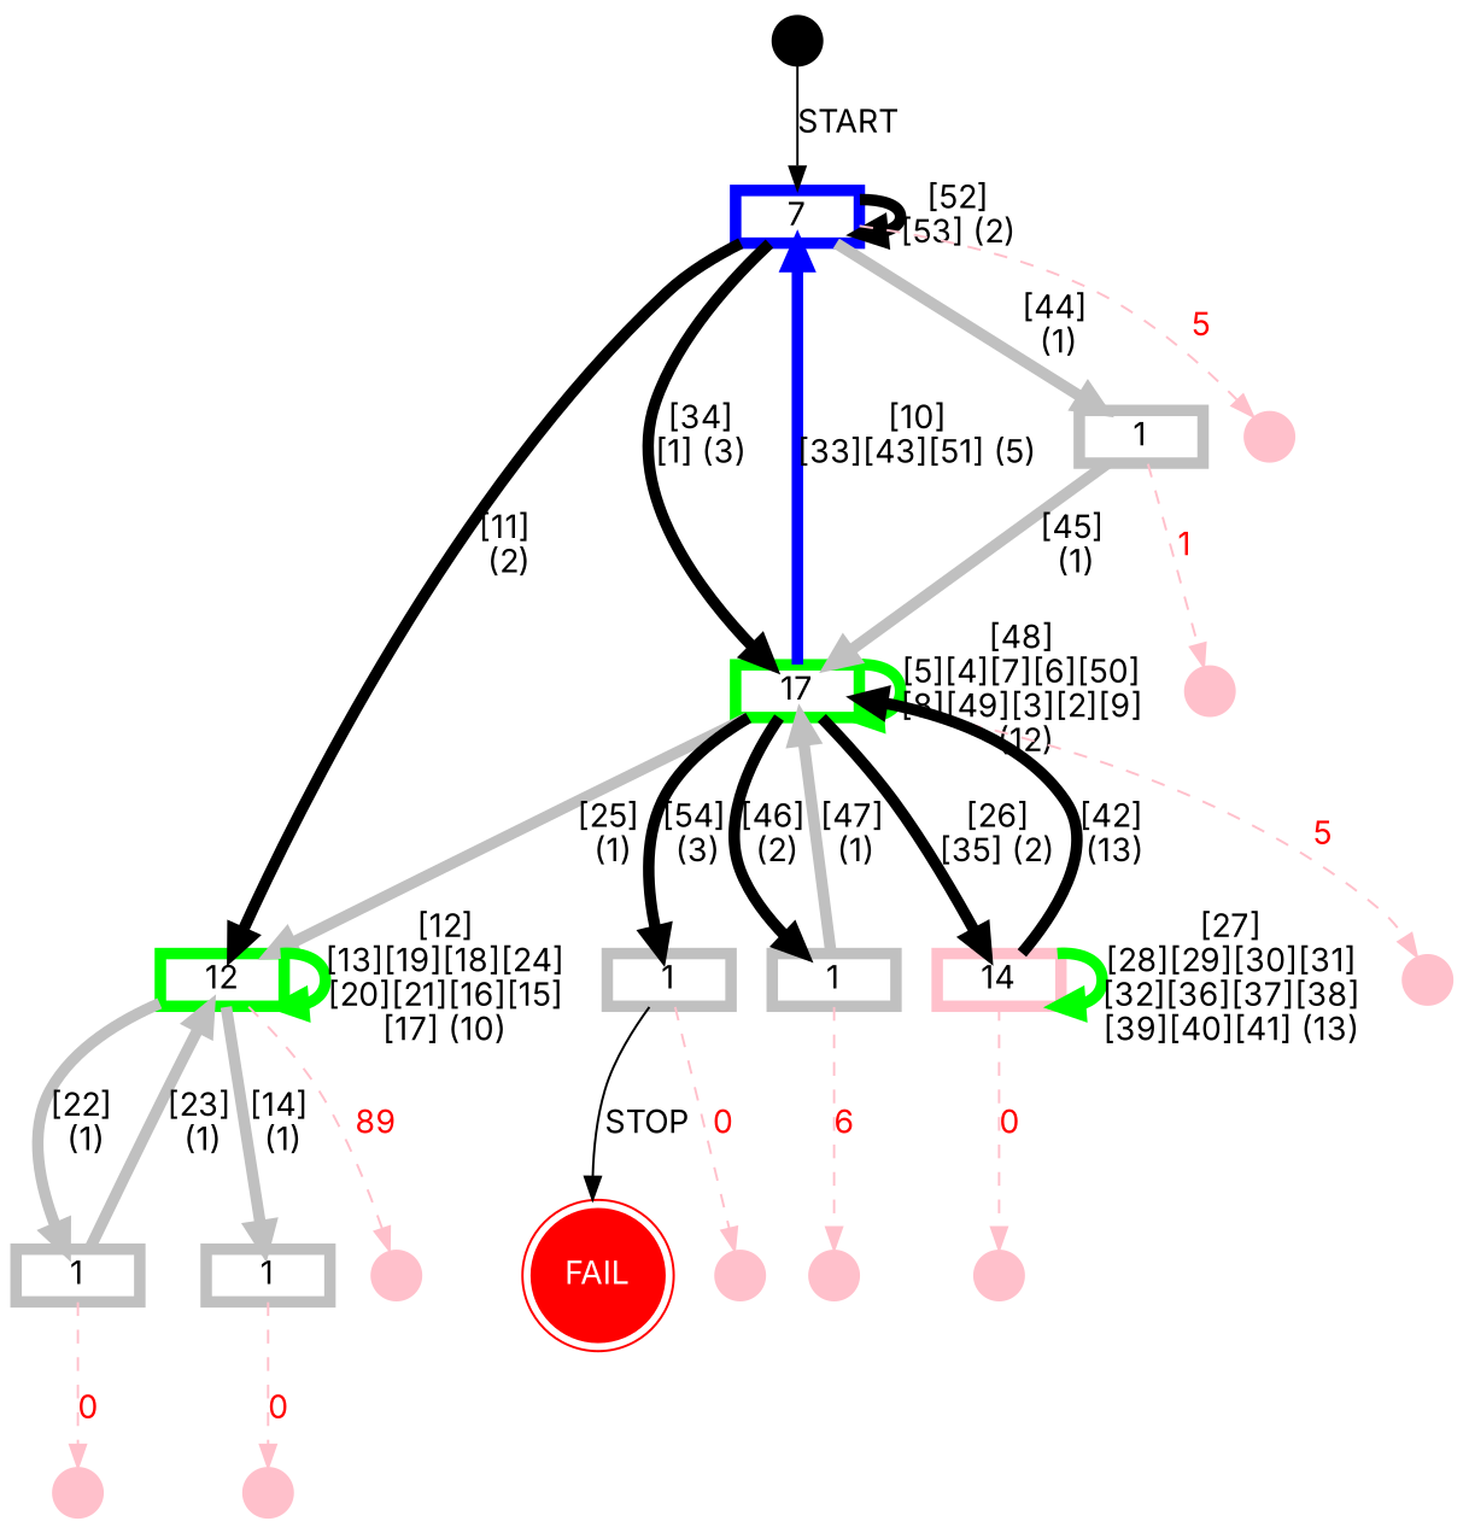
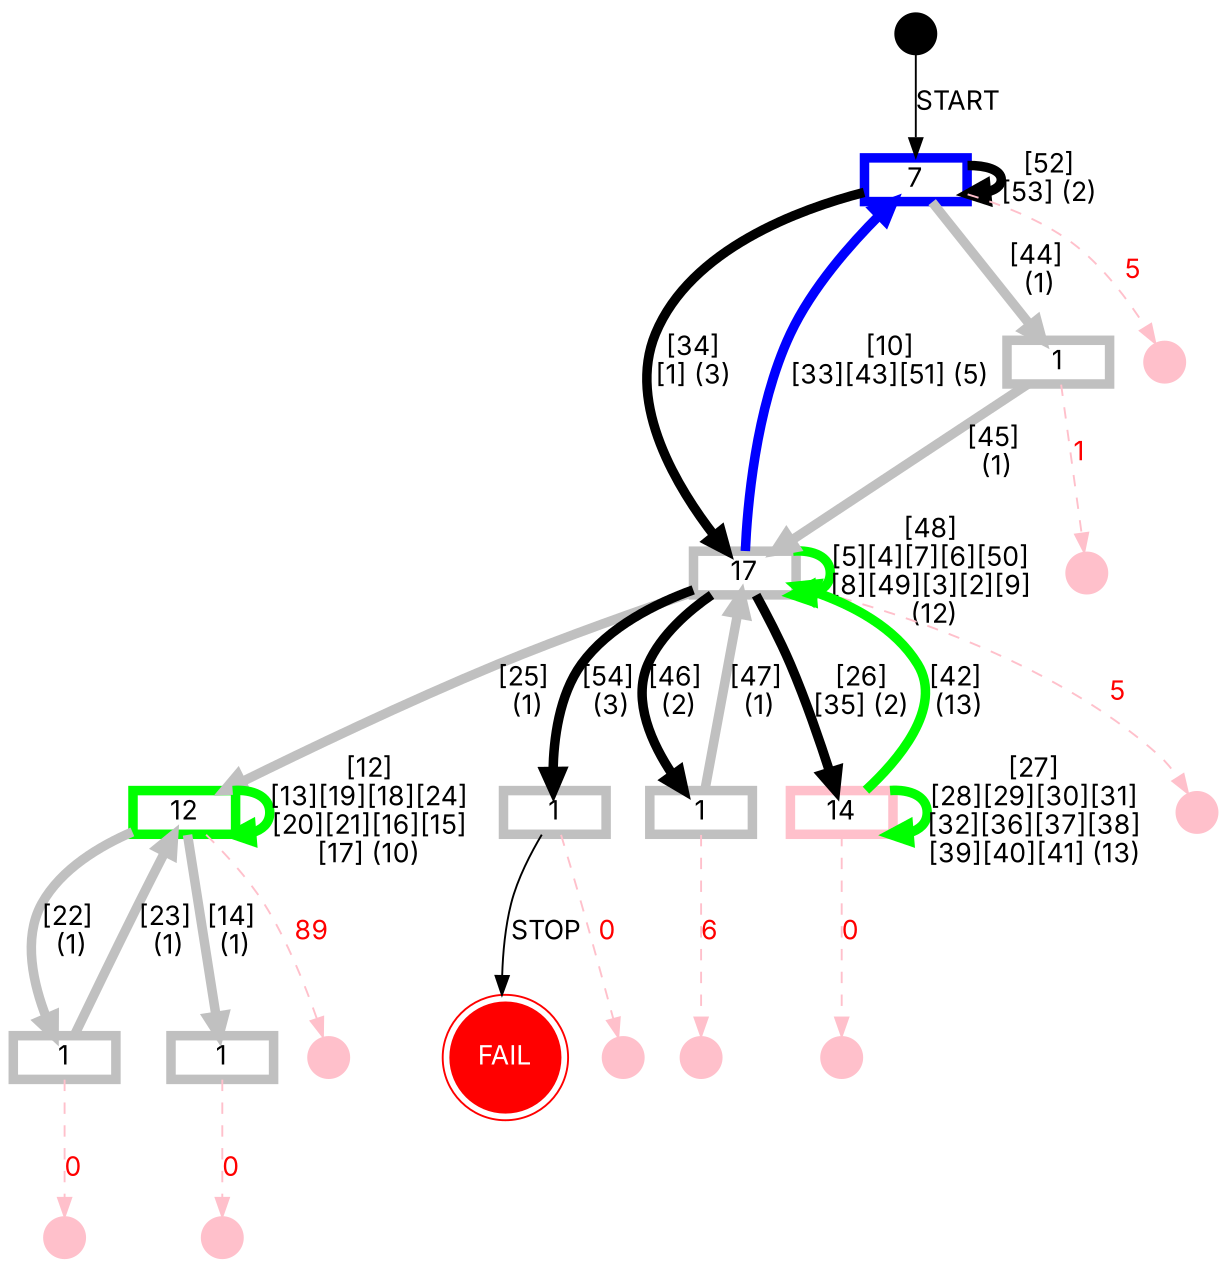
  digraph {
    fontname=Inter
    rankdir=TB
    node [color=pink fontname=Inter shape=point style=solid fixedsize=false fontcolor=black]
    edge [color=pink fontname=Inter style=solid penwidth=5]
    ENTRY [color=black height=0.3 fixedsize="" fontcolor=""]
    n2 [color=blue height=0.3 label=7 penwidth=5 shape=rect]
-   n3 [color=green height=0.3 label=17 penwidth=5 shape=rect]
+   n3 [color=grey height=0.3 label=17 penwidth=5 shape=rect]
    n4 [color=green height=0.3 label=12 penwidth=5 shape=rect]
    n5 [color=grey height=0.3 label=1 penwidth=5 shape=rect]
    uSRit234j1891698045338 [fontcolor=pink height=0.3]
    n7 [color=grey height=0.3 label=1 penwidth=5 shape=rect]
    n8 [color=grey height=0.3 label=1 penwidth=5 shape=rect]
    n9 [height=0.3 label=14 penwidth=5 shape=rect]
    uSR1nd9x6414e2307877123 [fontcolor=pink height=0.3]
    FAIL [color=red fontcolor=white height=0.8 shape=doublecircle style=filled]
    uSR000 [fontcolor=pink height=0.3]
    uSR1k3pzxt23d1115512589 [fontcolor=pink height=0.3]
    uSR14tsk4l1752632078229 [fontcolor=pink height=0.3]
    n15 [color=grey height=0.3 label=1 penwidth=5 shape=rect]
    uSR1pdx4n65f6934260831 [fontcolor=pink height=0.3]
    n17 [color=grey height=0.3 label=1 penwidth=5 shape=rect]
    uSRz4yekg58338414550 [fontcolor=pink height=0.3]
    uSR1p9jdci5962984250078 [fontcolor=pink height=0.3]
    uSR1oz6mhf2423302866810 [fontcolor=pink height=0.3]
    ENTRY -> n2 [color=black label=START penwidth=""]
    n2 -> n2 [color=black label="[52]\n[53] (2)"]
    n2 -> n3 [color=black label="[34]\n[1] (3)"]
-   n2 -> n4 [color=black label="[11]\n (2)"]
    n2 -> n5 [color=grey label="[44]\n (1)"]
    n2 -> uSRit234j1891698045338 [fontcolor=red label=5 style=dashed penwidth=""]
    n3 -> n2 [color=blue label="[10]\n[33][43][51] (5)"]
    n3 -> n3 [color=green label="[48]\n[5][4][7][6][50]\n[8][49][3][2][9]\n (12)"]
    n3 -> n4 [color=grey label="[25]\n (1)"]
    n3 -> n7 [color=black label="[54]\n (3)"]
    n3 -> n8 [color=black label="[46]\n (2)"]
    n3 -> n9 [color=black label="[26]\n[35] (2)"]
    n3 -> uSR1nd9x6414e2307877123 [fontcolor=red label=5 style=dashed penwidth=""]
    n4 -> n4 [color=green label="[12]\n[13][19][18][24]\n[20][21][16][15]\n[17] (10)"]
    n4 -> n15 [color=grey label="[22]\n (1)"]
    n4 -> n17 [color=grey label="[14]\n (1)"]
    n4 -> uSRz4yekg58338414550 [fontcolor=red label=89 style=dashed penwidth=""]
    n5 -> n3 [color=grey label="[45]\n (1)"]
    n5 -> uSR1oz6mhf2423302866810 [fontcolor=red label=1 style=dashed penwidth=""]
    n7 -> FAIL [color=black label=STOP penwidth=""]
    n7 -> uSR000 [fontcolor=red label=0 style=dashed penwidth=""]
    n8 -> n3 [color=grey label="[47]\n (1)"]
    n8 -> uSR1k3pzxt23d1115512589 [fontcolor=red label=6 style=dashed penwidth=""]
-   n9 -> n3 [color=black label="[42]\n (13)"]
+   n9 -> n3 [color=green label="[42]\n (13)"]
    n9 -> n9 [color=green label="[27]\n[28][29][30][31]\n[32][36][37][38]\n[39][40][41] (13)"]
    n9 -> uSR14tsk4l1752632078229 [fontcolor=red label=0 style=dashed penwidth=""]
    n15 -> n4 [color=grey label="[23]\n (1)"]
    n15 -> uSR1pdx4n65f6934260831 [fontcolor=red label=0 style=dashed penwidth=""]
    n17 -> uSR1p9jdci5962984250078 [fontcolor=red label=0 style=dashed penwidth=""]
  }
